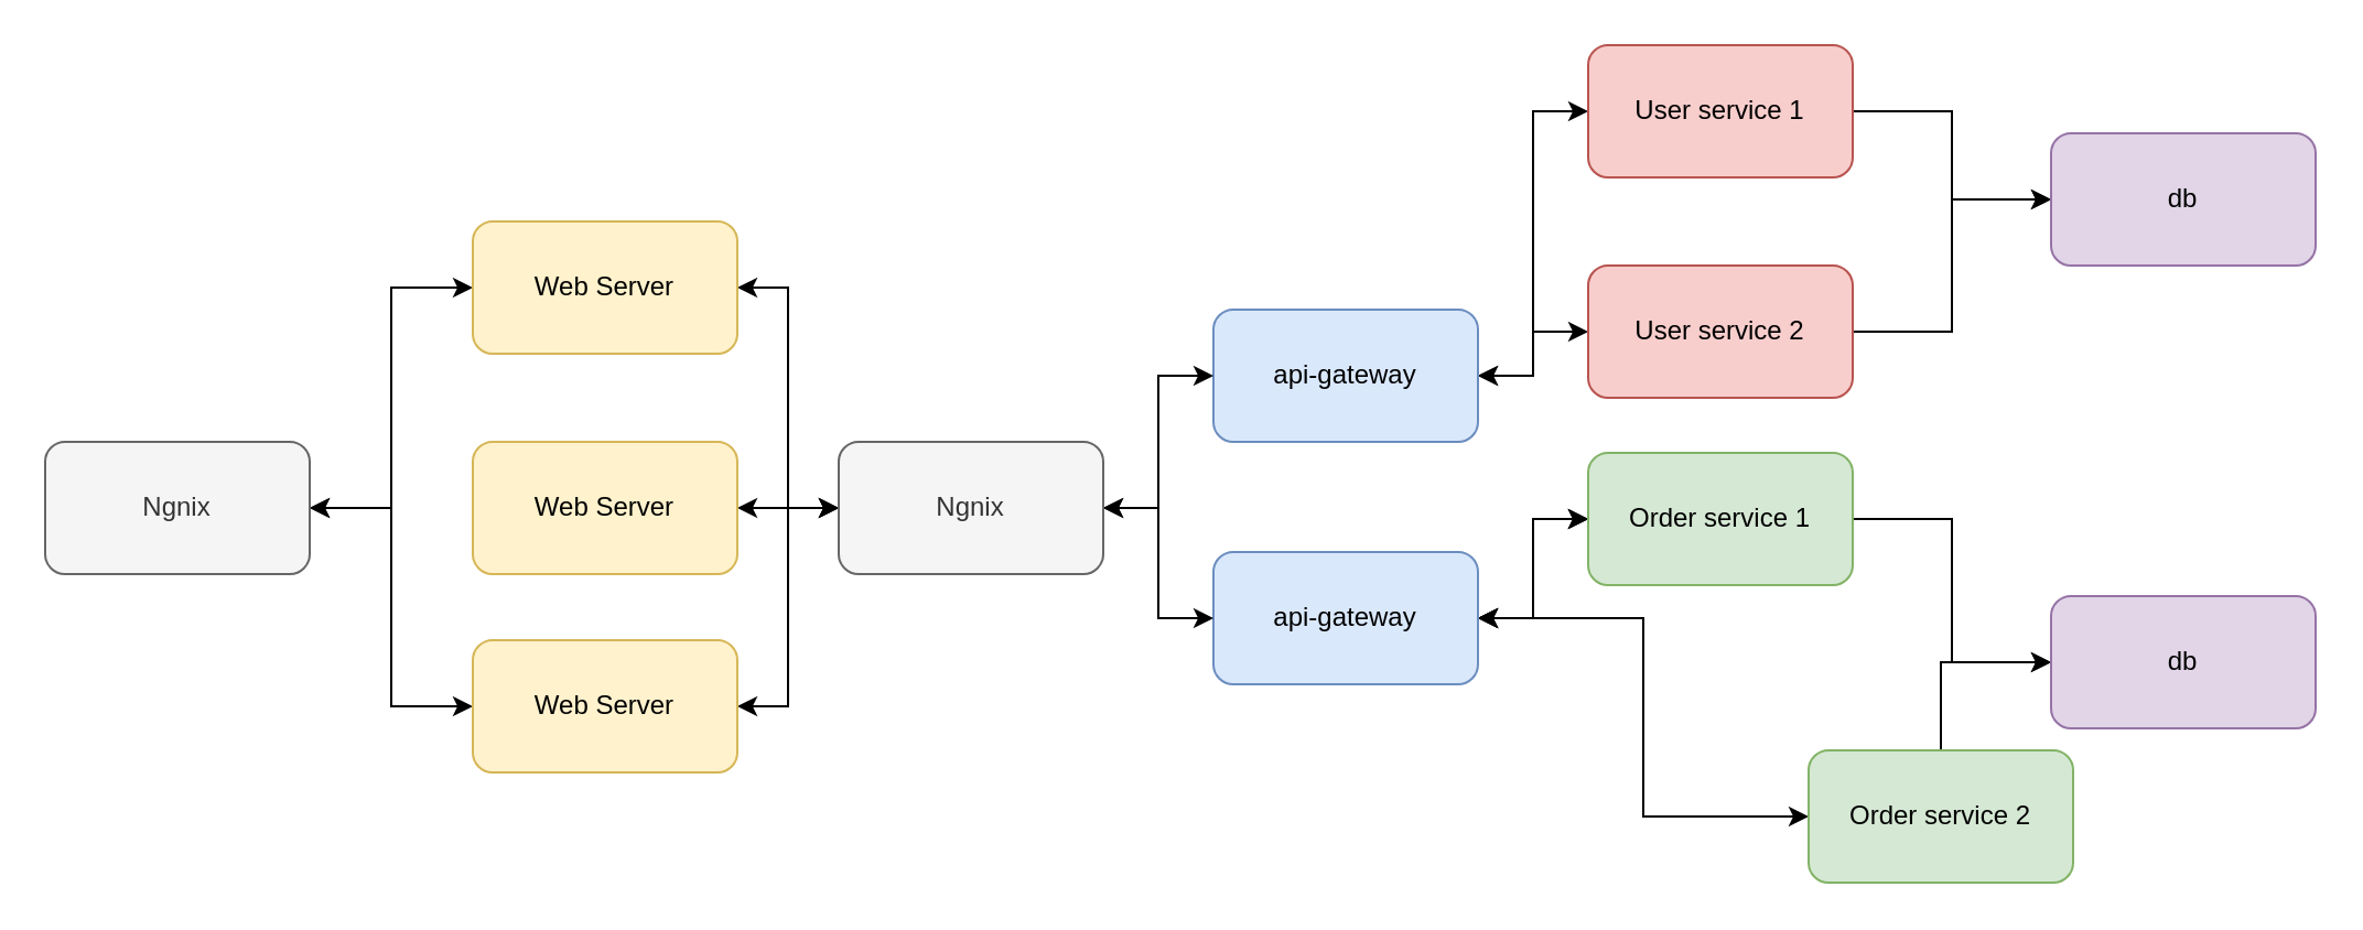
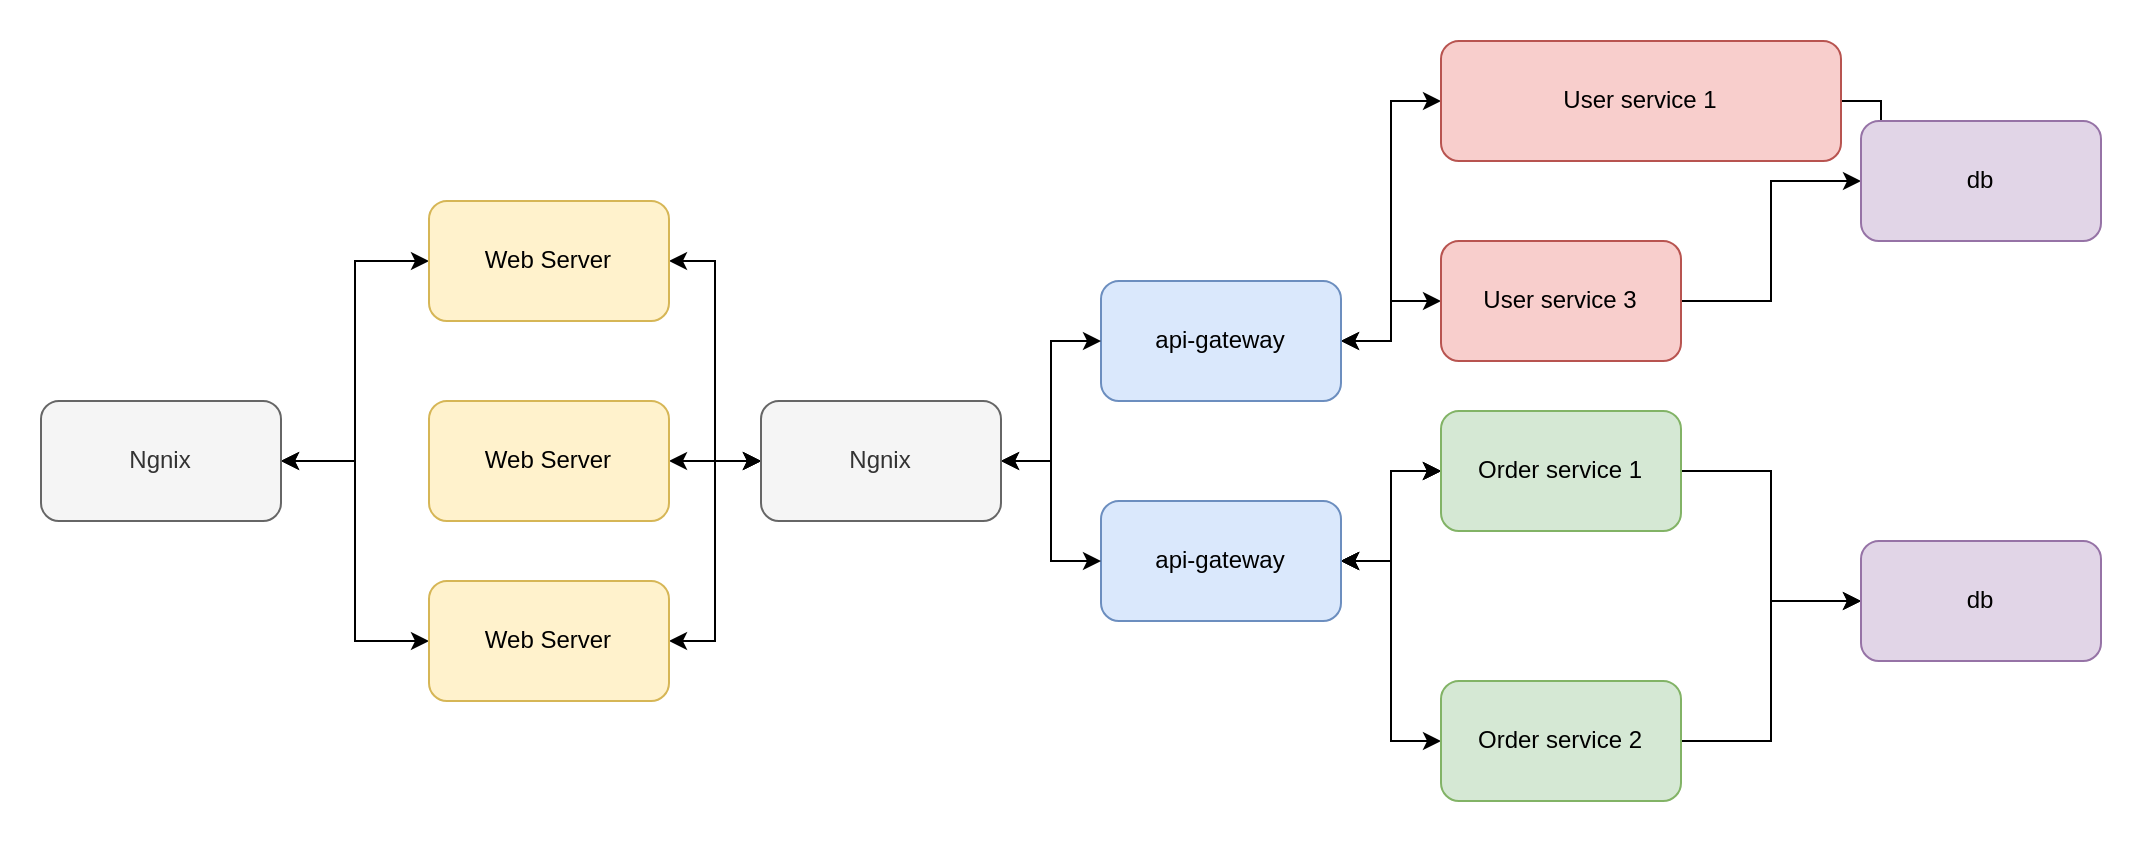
  <mxCell id="0" />
  <mxCell id="1" parent="0" />
  <mxCell id="2" style="edgeStyle=orthogonalEdgeStyle;rounded=0;orthogonalLoop=1;jettySize=auto;html=1;entryX=0;entryY=0.5;entryDx=0;entryDy=0;startArrow=classic;startFill=1;" edge="1" parent="1" source="4" target="10"><mxGeometry relative="1" as="geometry" /></mxCell>
  <mxCell id="3" style="edgeStyle=orthogonalEdgeStyle;rounded=0;orthogonalLoop=1;jettySize=auto;html=1;entryX=0;entryY=0.5;entryDx=0;entryDy=0;startArrow=classic;startFill=1;" edge="1" parent="1" source="4" target="8"><mxGeometry relative="1" as="geometry" /></mxCell>
  <mxCell id="4" value="Ngnix" style="rounded=1;whiteSpace=wrap;html=1;fillColor=#f5f5f5;fontColor=#333333;strokeColor=#666666;" vertex="1" parent="1"><mxGeometry x="20" y="200" width="120" height="60" as="geometry" /></mxCell>
  <mxCell id="5" style="edgeStyle=orthogonalEdgeStyle;rounded=0;orthogonalLoop=1;jettySize=auto;html=1;startArrow=classic;startFill=1;" edge="1" parent="1" source="6" target="21"><mxGeometry relative="1" as="geometry" /></mxCell>
  <mxCell id="6" value="Web Server" style="rounded=1;whiteSpace=wrap;html=1;fillColor=#fff2cc;strokeColor=#d6b656;" vertex="1" parent="1"><mxGeometry x="214" y="200" width="120" height="60" as="geometry" /></mxCell>
  <mxCell id="7" style="edgeStyle=orthogonalEdgeStyle;rounded=0;orthogonalLoop=1;jettySize=auto;html=1;entryX=0;entryY=0.5;entryDx=0;entryDy=0;startArrow=classic;startFill=1;" edge="1" parent="1" source="8" target="21"><mxGeometry relative="1" as="geometry" /></mxCell>
  <mxCell id="8" value="Web Server" style="rounded=1;whiteSpace=wrap;html=1;fillColor=#fff2cc;strokeColor=#d6b656;" vertex="1" parent="1"><mxGeometry x="214" y="290" width="120" height="60" as="geometry" /></mxCell>
  <mxCell id="9" style="edgeStyle=orthogonalEdgeStyle;rounded=0;orthogonalLoop=1;jettySize=auto;html=1;entryX=0;entryY=0.5;entryDx=0;entryDy=0;startArrow=classic;startFill=1;" edge="1" parent="1" source="10" target="21"><mxGeometry relative="1" as="geometry" /></mxCell>
  <mxCell id="10" value="Web Server" style="rounded=1;whiteSpace=wrap;html=1;fillColor=#fff2cc;strokeColor=#d6b656;" vertex="1" parent="1"><mxGeometry x="214" y="100" width="120" height="60" as="geometry" /></mxCell>
  <mxCell id="11" style="edgeStyle=orthogonalEdgeStyle;rounded=0;orthogonalLoop=1;jettySize=auto;html=1;entryX=0;entryY=0.5;entryDx=0;entryDy=0;startArrow=classic;startFill=1;" edge="1" parent="1" source="13" target="23"><mxGeometry relative="1" as="geometry" /></mxCell>
  <mxCell id="12" style="edgeStyle=orthogonalEdgeStyle;rounded=0;orthogonalLoop=1;jettySize=auto;html=1;entryX=0;entryY=0.5;entryDx=0;entryDy=0;startArrow=classic;startFill=1;" edge="1" parent="1" source="13" target="25"><mxGeometry relative="1" as="geometry" /></mxCell>
  <mxCell id="13" value="api-gateway" style="rounded=1;whiteSpace=wrap;html=1;fillColor=#dae8fc;strokeColor=#6c8ebf;" vertex="1" parent="1"><mxGeometry x="550" y="140" width="120" height="60" as="geometry" /></mxCell>
  <mxCell id="14" style="edgeStyle=orthogonalEdgeStyle;rounded=0;orthogonalLoop=1;jettySize=auto;html=1;entryX=0;entryY=0.5;entryDx=0;entryDy=0;startArrow=classic;startFill=1;" edge="1" parent="1" source="18" target="27"><mxGeometry relative="1" as="geometry" /></mxCell>
  <mxCell id="15" value="" style="edgeStyle=orthogonalEdgeStyle;rounded=0;orthogonalLoop=1;jettySize=auto;html=1;startArrow=classic;startFill=1;" edge="1" parent="1" source="18" target="27"><mxGeometry relative="1" as="geometry" /></mxCell>
  <mxCell id="16" value="" style="edgeStyle=orthogonalEdgeStyle;rounded=0;orthogonalLoop=1;jettySize=auto;html=1;startArrow=classic;startFill=1;" edge="1" parent="1" source="18" target="27"><mxGeometry relative="1" as="geometry" /></mxCell>
  <mxCell id="17" style="edgeStyle=orthogonalEdgeStyle;rounded=0;orthogonalLoop=1;jettySize=auto;html=1;entryX=0;entryY=0.5;entryDx=0;entryDy=0;startArrow=classic;startFill=1;" edge="1" parent="1" source="18" target="29"><mxGeometry relative="1" as="geometry" /></mxCell>
  <mxCell id="18" value="api-gateway" style="rounded=1;whiteSpace=wrap;html=1;fillColor=#dae8fc;strokeColor=#6c8ebf;" vertex="1" parent="1"><mxGeometry x="550" y="250" width="120" height="60" as="geometry" /></mxCell>
  <mxCell id="19" style="edgeStyle=orthogonalEdgeStyle;rounded=0;orthogonalLoop=1;jettySize=auto;html=1;entryX=0;entryY=0.5;entryDx=0;entryDy=0;startArrow=classic;startFill=1;" edge="1" parent="1" source="21" target="13"><mxGeometry relative="1" as="geometry" /></mxCell>
  <mxCell id="20" style="edgeStyle=orthogonalEdgeStyle;rounded=0;orthogonalLoop=1;jettySize=auto;html=1;entryX=0;entryY=0.5;entryDx=0;entryDy=0;startArrow=classic;startFill=1;" edge="1" parent="1" source="21" target="18"><mxGeometry relative="1" as="geometry" /></mxCell>
  <mxCell id="21" value="Ngnix" style="rounded=1;whiteSpace=wrap;html=1;fillColor=#f5f5f5;fontColor=#333333;strokeColor=#666666;" vertex="1" parent="1"><mxGeometry x="380" y="200" width="120" height="60" as="geometry" /></mxCell>
  <mxCell id="22" style="edgeStyle=orthogonalEdgeStyle;rounded=0;orthogonalLoop=1;jettySize=auto;html=1;entryX=0;entryY=0.5;entryDx=0;entryDy=0;" edge="1" parent="1" source="23" target="30"><mxGeometry relative="1" as="geometry" /></mxCell>
- <mxCell id="23" value="User service 1" style="rounded=1;whiteSpace=wrap;html=1;fillColor=#f8cecc;strokeColor=#b85450;" vertex="1" parent="1"><mxGeometry x="720" y="20" width="120" height="60" as="geometry" /></mxCell>
+ <mxCell id="23" value="User service 1" style="rounded=1;whiteSpace=wrap;html=1;fillColor=#f8cecc;strokeColor=#b85450;" vertex="1" parent="1"><mxGeometry x="720" y="20" width="200" height="60" as="geometry" /></mxCell>
  <mxCell id="24" style="edgeStyle=orthogonalEdgeStyle;rounded=0;orthogonalLoop=1;jettySize=auto;html=1;entryX=0;entryY=0.5;entryDx=0;entryDy=0;" edge="1" parent="1" source="25" target="30"><mxGeometry relative="1" as="geometry" /></mxCell>
- <mxCell id="25" value="User service 2" style="rounded=1;whiteSpace=wrap;html=1;fillColor=#f8cecc;strokeColor=#b85450;" vertex="1" parent="1"><mxGeometry x="720" y="120" width="120" height="60" as="geometry" /></mxCell>
+ <mxCell id="25" value="User service 3" style="rounded=1;whiteSpace=wrap;html=1;fillColor=#f8cecc;strokeColor=#b85450;" vertex="1" parent="1"><mxGeometry x="720" y="120" width="120" height="60" as="geometry" /></mxCell>
  <mxCell id="26" style="edgeStyle=orthogonalEdgeStyle;rounded=0;orthogonalLoop=1;jettySize=auto;html=1;entryX=0;entryY=0.5;entryDx=0;entryDy=0;" edge="1" parent="1" source="27" target="31"><mxGeometry relative="1" as="geometry" /></mxCell>
  <mxCell id="27" value="Order service 1" style="rounded=1;whiteSpace=wrap;html=1;fillColor=#d5e8d4;strokeColor=#82b366;" vertex="1" parent="1"><mxGeometry x="720" y="205" width="120" height="60" as="geometry" /></mxCell>
  <mxCell id="28" style="edgeStyle=orthogonalEdgeStyle;rounded=0;orthogonalLoop=1;jettySize=auto;html=1;entryX=0;entryY=0.5;entryDx=0;entryDy=0;" edge="1" parent="1" source="29" target="31"><mxGeometry relative="1" as="geometry" /></mxCell>
- <mxCell id="29" value="Order service 2" style="rounded=1;whiteSpace=wrap;html=1;fillColor=#d5e8d4;strokeColor=#82b366;" vertex="1" parent="1"><mxGeometry x="820" y="340" width="120" height="60" as="geometry" /></mxCell>
+ <mxCell id="29" value="Order service 2" style="rounded=1;whiteSpace=wrap;html=1;fillColor=#d5e8d4;strokeColor=#82b366;" vertex="1" parent="1"><mxGeometry x="720" y="340" width="120" height="60" as="geometry" /></mxCell>
  <mxCell id="30" value="db" style="rounded=1;whiteSpace=wrap;html=1;fillColor=#e1d5e7;strokeColor=#9673a6;" vertex="1" parent="1"><mxGeometry x="930" y="60" width="120" height="60" as="geometry" /></mxCell>
  <mxCell id="31" value="db" style="rounded=1;whiteSpace=wrap;html=1;fillColor=#e1d5e7;strokeColor=#9673a6;" vertex="1" parent="1"><mxGeometry x="930" y="270" width="120" height="60" as="geometry" /></mxCell>
